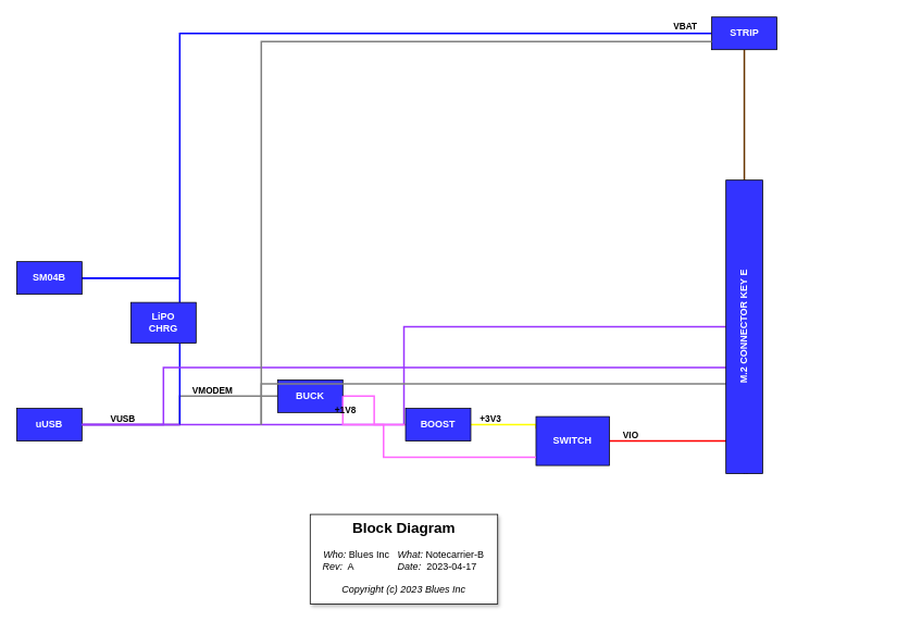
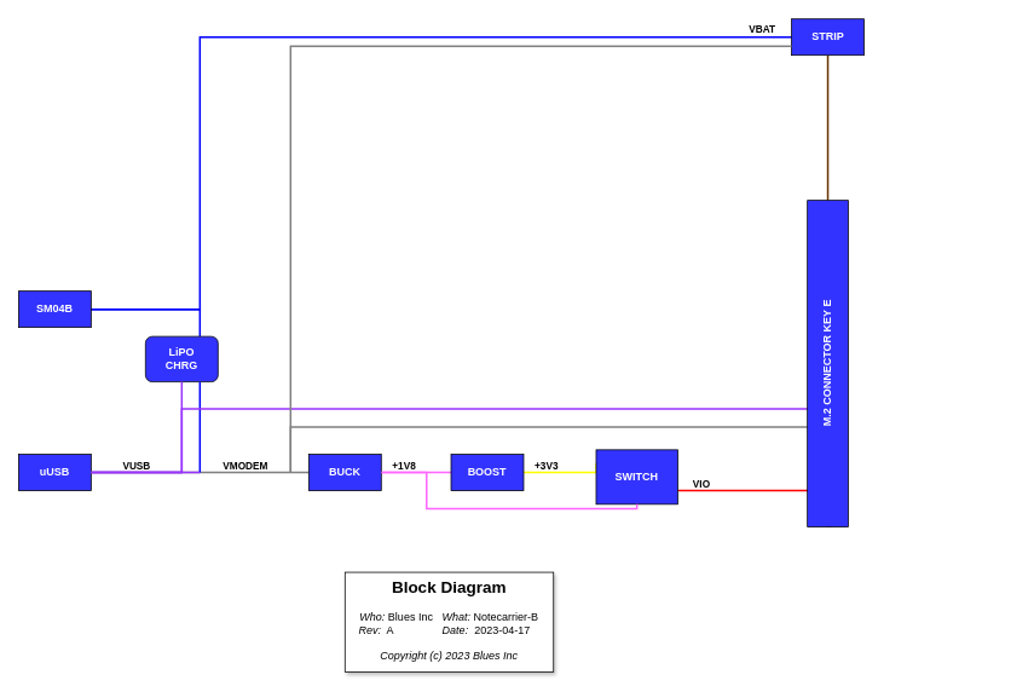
  <mxCell id="0" />
  <mxCell id="1" parent="0" />
  <mxCell id="2" value="&lt;p style=&quot;line-height: 120%;&quot;&gt;&lt;b style=&quot;font-size: 18px;&quot;&gt;Block Diagram&lt;br&gt;&lt;br&gt;&lt;/b&gt;&lt;i&gt;Who:&lt;/i&gt; Blues Inc&amp;nbsp; &amp;nbsp;&lt;i&gt;What:&lt;/i&gt; Notecarrier-B&lt;br&gt;&lt;i&gt;Rev:&lt;/i&gt;&amp;nbsp; A&amp;nbsp; &amp;nbsp; &amp;nbsp; &amp;nbsp; &amp;nbsp; &amp;nbsp; &amp;nbsp; &amp;nbsp;&amp;nbsp;&lt;i&gt;Date:&lt;/i&gt;&amp;nbsp; 2023-04-17&amp;nbsp; &amp;nbsp;&lt;br&gt;&lt;br&gt;&lt;i&gt;Copyright (c) 2023 Blues Inc&lt;/i&gt;&lt;/p&gt;" style="rounded=0;whiteSpace=wrap;html=1;shadow=1;" vertex="1" parent="1"><mxGeometry x="380" y="630" width="230" height="110" as="geometry" /></mxCell>
  <mxCell id="3" style="edgeStyle=orthogonalEdgeStyle;rounded=0;orthogonalLoop=1;jettySize=auto;html=1;entryX=0;entryY=0.5;entryDx=0;entryDy=0;endArrow=none;endFill=0;strokeColor=#0000FF;strokeWidth=2;exitX=1;exitY=0.5;exitDx=0;exitDy=0;" edge="1" parent="1" source="6" target="21"><mxGeometry relative="1" as="geometry"><Array as="points"><mxPoint x="100" y="340" /><mxPoint x="220" y="340" /><mxPoint x="220" y="40" /></Array></mxGeometry></mxCell>
  <mxCell id="4" value="VBAT" style="edgeLabel;html=1;align=center;verticalAlign=middle;resizable=0;points=[];fontStyle=1;labelBackgroundColor=none;" vertex="1" connectable="0" parent="3"><mxGeometry x="0.943" y="4" relative="1" as="geometry"><mxPoint x="-3" y="-5" as="offset" /></mxGeometry></mxCell>
  <mxCell id="5" style="edgeStyle=orthogonalEdgeStyle;rounded=0;orthogonalLoop=1;jettySize=auto;html=1;strokeColor=#0000FF;endArrow=none;endFill=0;strokeWidth=2;entryX=0.75;entryY=0;entryDx=0;entryDy=0;" edge="1" parent="1" source="6" target="7"><mxGeometry relative="1" as="geometry"><Array as="points"><mxPoint x="220" y="340" /></Array></mxGeometry></mxCell>
  <mxCell id="6" value="&lt;font color=&quot;#ffffff&quot;&gt;&lt;b&gt;SM04B&lt;/b&gt;&lt;/font&gt;" style="rounded=0;whiteSpace=wrap;html=1;fillColor=#3333FF;" vertex="1" parent="1"><mxGeometry x="20" y="320" width="80" height="40" as="geometry" /></mxCell>
- <mxCell id="7" value="&lt;font color=&quot;#ffffff&quot;&gt;&lt;b&gt;LiPO&lt;br&gt;CHRG&lt;br&gt;&lt;/b&gt;&lt;/font&gt;" style="rounded=0;whiteSpace=wrap;html=1;fillColor=#3333FF;" vertex="1" parent="1"><mxGeometry x="160" y="370" width="80" height="50" as="geometry" /></mxCell>
- <mxCell id="8" style="edgeStyle=orthogonalEdgeStyle;rounded=0;orthogonalLoop=1;jettySize=auto;html=1;strokeColor=#9933FF;strokeWidth=2;endArrow=none;endFill=0;" edge="1" parent="1" source="9" target="30"><mxGeometry relative="1" as="geometry" /></mxCell>
+ <mxCell id="7" value="&lt;font color=&quot;#ffffff&quot;&gt;&lt;b&gt;LiPO&lt;br&gt;CHRG&lt;br&gt;&lt;/b&gt;&lt;/font&gt;" style="whiteSpace=wrap;html=1;fillColor=#3333FF;rounded=1;" vertex="1" parent="1"><mxGeometry x="160" y="370" width="80" height="50" as="geometry" /></mxCell>
+ <mxCell id="8" style="edgeStyle=orthogonalEdgeStyle;rounded=0;orthogonalLoop=1;jettySize=auto;html=1;entryX=0.5;entryY=1;entryDx=0;entryDy=0;strokeColor=#9933FF;strokeWidth=2;endArrow=none;endFill=0;" edge="1" parent="1" source="9" target="7"><mxGeometry relative="1" as="geometry" /></mxCell>
  <mxCell id="9" value="&lt;font color=&quot;#ffffff&quot;&gt;&lt;b&gt;uUSB&lt;br&gt;&lt;/b&gt;&lt;/font&gt;" style="rounded=0;whiteSpace=wrap;html=1;fillColor=#3333FF;" vertex="1" parent="1"><mxGeometry x="20" y="500" width="80" height="40" as="geometry" /></mxCell>
  <mxCell id="10" style="edgeStyle=orthogonalEdgeStyle;rounded=0;orthogonalLoop=1;jettySize=auto;html=1;strokeColor=#808080;strokeWidth=2;endArrow=none;endFill=0;" edge="1" parent="1" source="13" target="9"><mxGeometry relative="1" as="geometry" /></mxCell>
  <mxCell id="11" value="VMODEM" style="edgeLabel;html=1;align=center;verticalAlign=middle;resizable=0;points=[];fontStyle=1;labelBackgroundColor=none;" vertex="1" connectable="0" parent="10"><mxGeometry x="-0.411" y="-1" relative="1" as="geometry"><mxPoint y="-7" as="offset" /></mxGeometry></mxCell>
  <mxCell id="12" style="edgeStyle=orthogonalEdgeStyle;rounded=0;orthogonalLoop=1;jettySize=auto;html=1;entryX=0;entryY=0.5;entryDx=0;entryDy=0;strokeColor=#FF66FF;strokeWidth=2;endArrow=none;endFill=0;" edge="1" parent="1" source="13" target="16"><mxGeometry relative="1" as="geometry" /></mxCell>
- <mxCell id="13" value="&lt;font color=&quot;#ffffff&quot;&gt;&lt;b&gt;BUCK&lt;br&gt;&lt;/b&gt;&lt;/font&gt;" style="rounded=0;whiteSpace=wrap;html=1;fillColor=#3333FF;" vertex="1" parent="1"><mxGeometry x="340" y="465" width="80" height="40" as="geometry" /></mxCell>
+ <mxCell id="13" value="&lt;font color=&quot;#ffffff&quot;&gt;&lt;b&gt;BUCK&lt;br&gt;&lt;/b&gt;&lt;/font&gt;" style="rounded=0;whiteSpace=wrap;html=1;fillColor=#3333FF;" vertex="1" parent="1"><mxGeometry x="340" y="500" width="80" height="40" as="geometry" /></mxCell>
  <mxCell id="14" style="edgeStyle=orthogonalEdgeStyle;rounded=0;orthogonalLoop=1;jettySize=auto;html=1;entryX=0;entryY=0.25;entryDx=0;entryDy=0;strokeColor=#FFFF00;strokeWidth=2;endArrow=none;endFill=0;" edge="1" parent="1" source="16" target="19"><mxGeometry relative="1" as="geometry"><Array as="points"><mxPoint x="657" y="520" /></Array></mxGeometry></mxCell>
  <mxCell id="15" value="+3V3" style="edgeLabel;html=1;align=center;verticalAlign=middle;resizable=0;points=[];fontStyle=1;labelBackgroundColor=none;" vertex="1" connectable="0" parent="14"><mxGeometry x="-0.329" y="-2" relative="1" as="geometry"><mxPoint x="-6" y="-10" as="offset" /></mxGeometry></mxCell>
  <mxCell id="16" value="&lt;font color=&quot;#ffffff&quot;&gt;&lt;b&gt;BOOST&lt;br&gt;&lt;/b&gt;&lt;/font&gt;" style="rounded=0;whiteSpace=wrap;html=1;fillColor=#3333FF;" vertex="1" parent="1"><mxGeometry x="497" y="500" width="80" height="40" as="geometry" /></mxCell>
  <mxCell id="17" style="edgeStyle=orthogonalEdgeStyle;rounded=0;orthogonalLoop=1;jettySize=auto;html=1;strokeColor=#FF0000;strokeWidth=2;endArrow=none;endFill=0;" edge="1" parent="1" source="19" target="30"><mxGeometry relative="1" as="geometry"><Array as="points"><mxPoint x="915" y="540" /></Array></mxGeometry></mxCell>
  <mxCell id="18" value="VIO" style="edgeLabel;html=1;align=center;verticalAlign=middle;resizable=0;points=[];fontStyle=1;labelBackgroundColor=none;" vertex="1" connectable="0" parent="17"><mxGeometry x="-0.503" y="1" relative="1" as="geometry"><mxPoint x="-27" y="-7" as="offset" /></mxGeometry></mxCell>
- <mxCell id="19" value="&lt;font color=&quot;#ffffff&quot;&gt;&lt;b&gt;SWITCH&lt;br&gt;&lt;/b&gt;&lt;/font&gt;" style="rounded=0;whiteSpace=wrap;html=1;fillColor=#3333FF;" vertex="1" parent="1"><mxGeometry x="657" y="510" width="90" height="60" as="geometry" /></mxCell>
+ <mxCell id="19" value="&lt;font color=&quot;#ffffff&quot;&gt;&lt;b&gt;SWITCH&lt;br&gt;&lt;/b&gt;&lt;/font&gt;" style="rounded=0;whiteSpace=wrap;html=1;fillColor=#3333FF;" vertex="1" parent="1"><mxGeometry x="657" y="495" width="90" height="60" as="geometry" /></mxCell>
  <mxCell id="20" style="edgeStyle=orthogonalEdgeStyle;rounded=0;orthogonalLoop=1;jettySize=auto;html=1;strokeColor=#663300;strokeWidth=2;endArrow=none;endFill=0;" edge="1" parent="1" source="21" target="30"><mxGeometry relative="1" as="geometry" /></mxCell>
  <mxCell id="21" value="&lt;font color=&quot;#ffffff&quot;&gt;&lt;b&gt;STRIP&lt;br&gt;&lt;/b&gt;&lt;/font&gt;" style="rounded=0;whiteSpace=wrap;html=1;fillColor=#3333FF;" vertex="1" parent="1"><mxGeometry x="872.5" y="20" width="80" height="40" as="geometry" /></mxCell>
  <mxCell id="22" style="edgeStyle=orthogonalEdgeStyle;rounded=0;orthogonalLoop=1;jettySize=auto;html=1;strokeColor=#0000FF;endArrow=none;endFill=0;strokeWidth=2;exitX=0.75;exitY=1;exitDx=0;exitDy=0;" edge="1" parent="1" source="7"><mxGeometry relative="1" as="geometry"><mxPoint x="220" y="460" as="sourcePoint" /><mxPoint x="220" y="520" as="targetPoint" /></mxGeometry></mxCell>
  <mxCell id="23" style="edgeStyle=orthogonalEdgeStyle;rounded=0;orthogonalLoop=1;jettySize=auto;html=1;strokeColor=#9933FF;strokeWidth=2;endArrow=none;endFill=0;exitX=1;exitY=0.5;exitDx=0;exitDy=0;" edge="1" parent="1" source="9"><mxGeometry relative="1" as="geometry"><mxPoint x="110" y="535" as="sourcePoint" /><mxPoint x="220" y="520" as="targetPoint" /><Array as="points"><mxPoint x="220" y="520" /></Array></mxGeometry></mxCell>
  <mxCell id="24" style="edgeStyle=orthogonalEdgeStyle;rounded=0;orthogonalLoop=1;jettySize=auto;html=1;strokeColor=#9933FF;strokeWidth=2;endArrow=none;endFill=0;" edge="1" parent="1" target="30"><mxGeometry relative="1" as="geometry"><mxPoint x="100" y="520" as="sourcePoint" /><mxPoint x="890" y="470" as="targetPoint" /><Array as="points"><mxPoint x="200" y="520" /><mxPoint x="200" y="450" /></Array></mxGeometry></mxCell>
  <mxCell id="25" value="VUSB" style="edgeLabel;html=1;align=center;verticalAlign=middle;resizable=0;points=[];fontStyle=1;labelBackgroundColor=none;" vertex="1" connectable="0" parent="24"><mxGeometry x="-0.904" y="2" relative="1" as="geometry"><mxPoint y="-6" as="offset" /></mxGeometry></mxCell>
  <mxCell id="26" style="edgeStyle=orthogonalEdgeStyle;rounded=0;orthogonalLoop=1;jettySize=auto;html=1;strokeColor=#FF66FF;strokeWidth=2;endArrow=none;endFill=0;exitX=1;exitY=0.5;exitDx=0;exitDy=0;" edge="1" parent="1" source="13" target="19"><mxGeometry relative="1" as="geometry"><mxPoint x="430" y="530" as="sourcePoint" /><mxPoint x="660" y="560" as="targetPoint" /><Array as="points"><mxPoint x="470" y="520" /><mxPoint x="470" y="560" /></Array></mxGeometry></mxCell>
  <mxCell id="27" value="+1V8" style="edgeLabel;html=1;align=center;verticalAlign=middle;resizable=0;points=[];fontStyle=1;labelBackgroundColor=none;" vertex="1" connectable="0" parent="26"><mxGeometry x="-0.852" y="2" relative="1" as="geometry"><mxPoint y="-6" as="offset" /></mxGeometry></mxCell>
  <mxCell id="28" style="edgeStyle=orthogonalEdgeStyle;rounded=0;orthogonalLoop=1;jettySize=auto;html=1;strokeColor=#808080;strokeWidth=2;endArrow=none;endFill=0;" edge="1" parent="1" target="30"><mxGeometry relative="1" as="geometry"><mxPoint x="320" y="520" as="sourcePoint" /><mxPoint x="890" y="480" as="targetPoint" /><Array as="points"><mxPoint x="320" y="470" /></Array></mxGeometry></mxCell>
  <mxCell id="29" style="edgeStyle=orthogonalEdgeStyle;rounded=0;orthogonalLoop=1;jettySize=auto;html=1;strokeColor=#808080;strokeWidth=2;endArrow=none;endFill=0;" edge="1" parent="1" target="21"><mxGeometry relative="1" as="geometry"><mxPoint x="320" y="520" as="sourcePoint" /><mxPoint x="924" y="590" as="targetPoint" /><Array as="points"><mxPoint x="320" y="50" /></Array></mxGeometry></mxCell>
  <mxCell id="30" value="&lt;font color=&quot;#ffffff&quot;&gt;&lt;b&gt;M.2 CONNECTOR KEY E&lt;br&gt;&lt;/b&gt;&lt;/font&gt;" style="rounded=0;whiteSpace=wrap;html=1;fillColor=#3333FF;rotation=-90;" vertex="1" parent="1"><mxGeometry x="732.5" y="377.5" width="360" height="45" as="geometry" /></mxCell>
